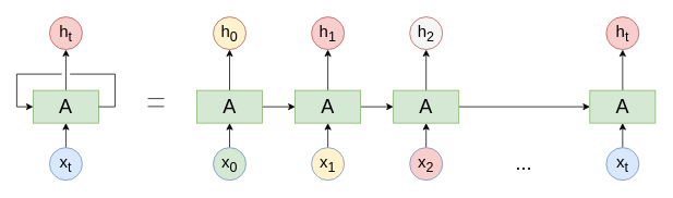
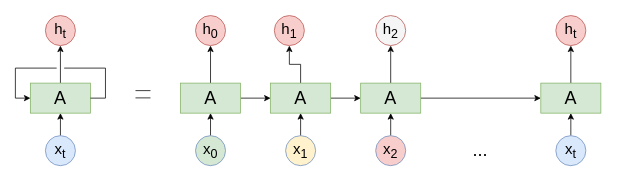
  <mxCell id="0" />
  <mxCell id="1" parent="0" />
  <mxCell id="2" style="edgeStyle=orthogonalEdgeStyle;rounded=0;orthogonalLoop=1;jettySize=auto;html=1;exitX=0.5;exitY=0;exitDx=0;exitDy=0;entryX=0.5;entryY=1;entryDx=0;entryDy=0;" edge="1" parent="1" source="3" target="7"><mxGeometry relative="1" as="geometry" /></mxCell>
  <mxCell id="3" value="&lt;font style=&quot;font-size: 24px&quot;&gt;A&lt;/font&gt;" style="rounded=0;whiteSpace=wrap;html=1;fillColor=#d5e8d4;strokeColor=#82b366;" vertex="1" parent="1"><mxGeometry x="40" y="110" width="80" height="40" as="geometry" /></mxCell>
  <mxCell id="4" style="edgeStyle=orthogonalEdgeStyle;rounded=0;orthogonalLoop=1;jettySize=auto;html=1;exitX=0.5;exitY=0;exitDx=0;exitDy=0;entryX=0.5;entryY=1;entryDx=0;entryDy=0;" edge="1" parent="1" source="5" target="3"><mxGeometry relative="1" as="geometry" /></mxCell>
  <mxCell id="5" value="&lt;font style=&quot;font-size: 20px&quot;&gt;x&lt;sub&gt;t&lt;/sub&gt;&lt;/font&gt;" style="ellipse;whiteSpace=wrap;html=1;aspect=fixed;fillColor=#dae8fc;strokeColor=#6c8ebf;" vertex="1" parent="1"><mxGeometry x="60" y="180" width="40" height="40" as="geometry" /></mxCell>
  <mxCell id="6" style="edgeStyle=orthogonalEdgeStyle;rounded=0;orthogonalLoop=1;jettySize=auto;html=1;exitX=1;exitY=0.5;exitDx=0;exitDy=0;entryX=0;entryY=0.5;entryDx=0;entryDy=0;jumpStyle=gap;jumpSize=10;" edge="1" parent="1" source="3" target="3"><mxGeometry relative="1" as="geometry"><Array as="points"><mxPoint x="140" y="130" /><mxPoint x="140" y="90" /><mxPoint x="20" y="90" /><mxPoint x="20" y="130" /></Array></mxGeometry></mxCell>
  <mxCell id="7" value="&lt;font style=&quot;font-size: 20px&quot;&gt;h&lt;sub&gt;t&lt;/sub&gt;&lt;/font&gt;" style="ellipse;whiteSpace=wrap;html=1;aspect=fixed;fillColor=#f8cecc;strokeColor=#b85450;" vertex="1" parent="1"><mxGeometry x="60" y="20" width="40" height="40" as="geometry" /></mxCell>
  <mxCell id="8" value="" style="endArrow=none;html=1;" edge="1" parent="1"><mxGeometry width="50" height="50" relative="1" as="geometry"><mxPoint x="180" y="120" as="sourcePoint" /><mxPoint x="200" y="120" as="targetPoint" /></mxGeometry></mxCell>
  <mxCell id="9" value="" style="endArrow=none;html=1;" edge="1" parent="1"><mxGeometry width="50" height="50" relative="1" as="geometry"><mxPoint x="180" y="129.66" as="sourcePoint" /><mxPoint x="200" y="129.66" as="targetPoint" /></mxGeometry></mxCell>
  <mxCell id="10" style="edgeStyle=orthogonalEdgeStyle;rounded=0;orthogonalLoop=1;jettySize=auto;html=1;exitX=0.5;exitY=0;exitDx=0;exitDy=0;entryX=0.5;entryY=1;entryDx=0;entryDy=0;" edge="1" parent="1" source="12" target="15"><mxGeometry relative="1" as="geometry" /></mxCell>
  <mxCell id="11" style="edgeStyle=orthogonalEdgeStyle;rounded=0;jumpStyle=gap;jumpSize=10;orthogonalLoop=1;jettySize=auto;html=1;exitX=1;exitY=0.5;exitDx=0;exitDy=0;entryX=0;entryY=0.5;entryDx=0;entryDy=0;" edge="1" parent="1" source="12" target="18"><mxGeometry relative="1" as="geometry" /></mxCell>
  <mxCell id="12" value="&lt;font style=&quot;font-size: 24px&quot;&gt;A&lt;/font&gt;" style="rounded=0;whiteSpace=wrap;html=1;fillColor=#d5e8d4;strokeColor=#82b366;" vertex="1" parent="1"><mxGeometry x="239.97" y="110" width="80" height="40" as="geometry" /></mxCell>
  <mxCell id="13" style="edgeStyle=orthogonalEdgeStyle;rounded=0;orthogonalLoop=1;jettySize=auto;html=1;exitX=0.5;exitY=0;exitDx=0;exitDy=0;entryX=0.5;entryY=1;entryDx=0;entryDy=0;" edge="1" parent="1" source="14" target="12"><mxGeometry relative="1" as="geometry" /></mxCell>
  <mxCell id="14" value="&lt;font style=&quot;font-size: 20px&quot;&gt;x&lt;sub&gt;0&lt;/sub&gt;&lt;/font&gt;" style="ellipse;whiteSpace=wrap;html=1;aspect=fixed;fillColor=#d5e8d4;strokeColor=#6c8ebf;" vertex="1" parent="1"><mxGeometry x="259.97" y="180" width="40" height="40" as="geometry" /></mxCell>
- <mxCell id="15" value="&lt;font style=&quot;font-size: 20px&quot;&gt;h&lt;sub&gt;0&lt;/sub&gt;&lt;/font&gt;" style="ellipse;whiteSpace=wrap;html=1;aspect=fixed;fillColor=#fff2cc;strokeColor=#b85450;" vertex="1" parent="1"><mxGeometry x="259.97" y="20" width="40" height="40" as="geometry" /></mxCell>
+ <mxCell id="15" value="&lt;font style=&quot;font-size: 20px&quot;&gt;h&lt;sub&gt;0&lt;/sub&gt;&lt;/font&gt;" style="ellipse;whiteSpace=wrap;html=1;aspect=fixed;fillColor=#f8cecc;strokeColor=#b85450;" vertex="1" parent="1"><mxGeometry x="259.97" y="20" width="40" height="40" as="geometry" /></mxCell>
  <mxCell id="16" style="edgeStyle=orthogonalEdgeStyle;rounded=0;orthogonalLoop=1;jettySize=auto;html=1;exitX=0.5;exitY=0;exitDx=0;exitDy=0;entryX=0.5;entryY=1;entryDx=0;entryDy=0;" edge="1" parent="1" source="18" target="21"><mxGeometry relative="1" as="geometry" /></mxCell>
  <mxCell id="17" style="edgeStyle=orthogonalEdgeStyle;rounded=0;jumpStyle=gap;jumpSize=10;orthogonalLoop=1;jettySize=auto;html=1;exitX=1;exitY=0.5;exitDx=0;exitDy=0;entryX=0;entryY=0.5;entryDx=0;entryDy=0;" edge="1" parent="1" source="18" target="24"><mxGeometry relative="1" as="geometry" /></mxCell>
  <mxCell id="18" value="&lt;font style=&quot;font-size: 24px&quot;&gt;A&lt;/font&gt;" style="rounded=0;whiteSpace=wrap;html=1;fillColor=#d5e8d4;strokeColor=#82b366;" vertex="1" parent="1"><mxGeometry x="360" y="110" width="80" height="40" as="geometry" /></mxCell>
  <mxCell id="19" style="edgeStyle=orthogonalEdgeStyle;rounded=0;orthogonalLoop=1;jettySize=auto;html=1;exitX=0.5;exitY=0;exitDx=0;exitDy=0;entryX=0.5;entryY=1;entryDx=0;entryDy=0;" edge="1" parent="1" source="20" target="18"><mxGeometry relative="1" as="geometry" /></mxCell>
  <mxCell id="20" value="&lt;font style=&quot;font-size: 20px&quot;&gt;x&lt;sub&gt;1&lt;/sub&gt;&lt;/font&gt;" style="ellipse;whiteSpace=wrap;html=1;aspect=fixed;fillColor=#fff2cc;strokeColor=#6c8ebf;" vertex="1" parent="1"><mxGeometry x="380" y="180" width="40" height="40" as="geometry" /></mxCell>
- <mxCell id="21" value="&lt;font style=&quot;font-size: 20px&quot;&gt;h&lt;sub&gt;1&lt;/sub&gt;&lt;/font&gt;" style="ellipse;whiteSpace=wrap;html=1;aspect=fixed;fillColor=#f8cecc;strokeColor=#b85450;" vertex="1" parent="1"><mxGeometry x="380" y="20" width="40" height="40" as="geometry" /></mxCell>
+ <mxCell id="21" value="&lt;font style=&quot;font-size: 20px&quot;&gt;h&lt;sub&gt;1&lt;/sub&gt;&lt;/font&gt;" style="ellipse;whiteSpace=wrap;html=1;aspect=fixed;fillColor=#f8cecc;strokeColor=#b85450;" vertex="1" parent="1"><mxGeometry x="365" y="20" width="40" height="40" as="geometry" /></mxCell>
  <mxCell id="22" style="edgeStyle=orthogonalEdgeStyle;rounded=0;orthogonalLoop=1;jettySize=auto;html=1;exitX=0.5;exitY=0;exitDx=0;exitDy=0;entryX=0.5;entryY=1;entryDx=0;entryDy=0;" edge="1" parent="1" source="24" target="27"><mxGeometry relative="1" as="geometry" /></mxCell>
  <mxCell id="23" style="edgeStyle=orthogonalEdgeStyle;rounded=0;jumpStyle=gap;jumpSize=10;orthogonalLoop=1;jettySize=auto;html=1;exitX=1;exitY=0.5;exitDx=0;exitDy=0;entryX=0;entryY=0.5;entryDx=0;entryDy=0;" edge="1" parent="1" source="24" target="29"><mxGeometry relative="1" as="geometry" /></mxCell>
  <mxCell id="24" value="&lt;font style=&quot;font-size: 24px&quot;&gt;A&lt;/font&gt;" style="rounded=0;whiteSpace=wrap;html=1;fillColor=#d5e8d4;strokeColor=#82b366;" vertex="1" parent="1"><mxGeometry x="480" y="110" width="80" height="40" as="geometry" /></mxCell>
  <mxCell id="25" style="edgeStyle=orthogonalEdgeStyle;rounded=0;orthogonalLoop=1;jettySize=auto;html=1;exitX=0.5;exitY=0;exitDx=0;exitDy=0;entryX=0.5;entryY=1;entryDx=0;entryDy=0;" edge="1" parent="1" source="26" target="24"><mxGeometry relative="1" as="geometry" /></mxCell>
  <mxCell id="26" value="&lt;font style=&quot;font-size: 20px&quot;&gt;x&lt;sub&gt;2&lt;/sub&gt;&lt;/font&gt;" style="ellipse;whiteSpace=wrap;html=1;aspect=fixed;fillColor=#f8cecc;strokeColor=#6c8ebf;" vertex="1" parent="1"><mxGeometry x="500" y="180" width="40" height="40" as="geometry" /></mxCell>
  <mxCell id="27" value="&lt;font style=&quot;font-size: 20px&quot;&gt;h&lt;sub&gt;2&lt;/sub&gt;&lt;/font&gt;" style="ellipse;whiteSpace=wrap;html=1;aspect=fixed;fillColor=#f5f5f5;strokeColor=#b85450;" vertex="1" parent="1"><mxGeometry x="500" y="20" width="40" height="40" as="geometry" /></mxCell>
  <mxCell id="28" style="edgeStyle=orthogonalEdgeStyle;rounded=0;orthogonalLoop=1;jettySize=auto;html=1;exitX=0.5;exitY=0;exitDx=0;exitDy=0;entryX=0.5;entryY=1;entryDx=0;entryDy=0;" edge="1" parent="1" source="29" target="32"><mxGeometry relative="1" as="geometry" /></mxCell>
  <mxCell id="29" value="&lt;font style=&quot;font-size: 24px&quot;&gt;A&lt;/font&gt;" style="rounded=0;whiteSpace=wrap;html=1;fillColor=#d5e8d4;strokeColor=#82b366;" vertex="1" parent="1"><mxGeometry x="720" y="110" width="80" height="40" as="geometry" /></mxCell>
  <mxCell id="30" style="edgeStyle=orthogonalEdgeStyle;rounded=0;orthogonalLoop=1;jettySize=auto;html=1;exitX=0.5;exitY=0;exitDx=0;exitDy=0;entryX=0.5;entryY=1;entryDx=0;entryDy=0;" edge="1" parent="1" source="31" target="29"><mxGeometry relative="1" as="geometry" /></mxCell>
  <mxCell id="31" value="&lt;font style=&quot;font-size: 20px&quot;&gt;x&lt;sub&gt;t&lt;/sub&gt;&lt;/font&gt;" style="ellipse;whiteSpace=wrap;html=1;aspect=fixed;fillColor=#dae8fc;strokeColor=#6c8ebf;" vertex="1" parent="1"><mxGeometry x="740" y="180" width="40" height="40" as="geometry" /></mxCell>
  <mxCell id="32" value="&lt;font style=&quot;font-size: 20px&quot;&gt;h&lt;sub&gt;t&lt;/sub&gt;&lt;/font&gt;" style="ellipse;whiteSpace=wrap;html=1;aspect=fixed;fillColor=#f8cecc;strokeColor=#b85450;" vertex="1" parent="1"><mxGeometry x="740" y="20" width="40" height="40" as="geometry" /></mxCell>
  <mxCell id="33" value="&lt;font style=&quot;font-size: 24px&quot;&gt;...&lt;/font&gt;" style="text;html=1;align=center;verticalAlign=middle;resizable=0;points=[];autosize=1;" vertex="1" parent="1"><mxGeometry x="619" y="190" width="40" height="20" as="geometry" /></mxCell>
